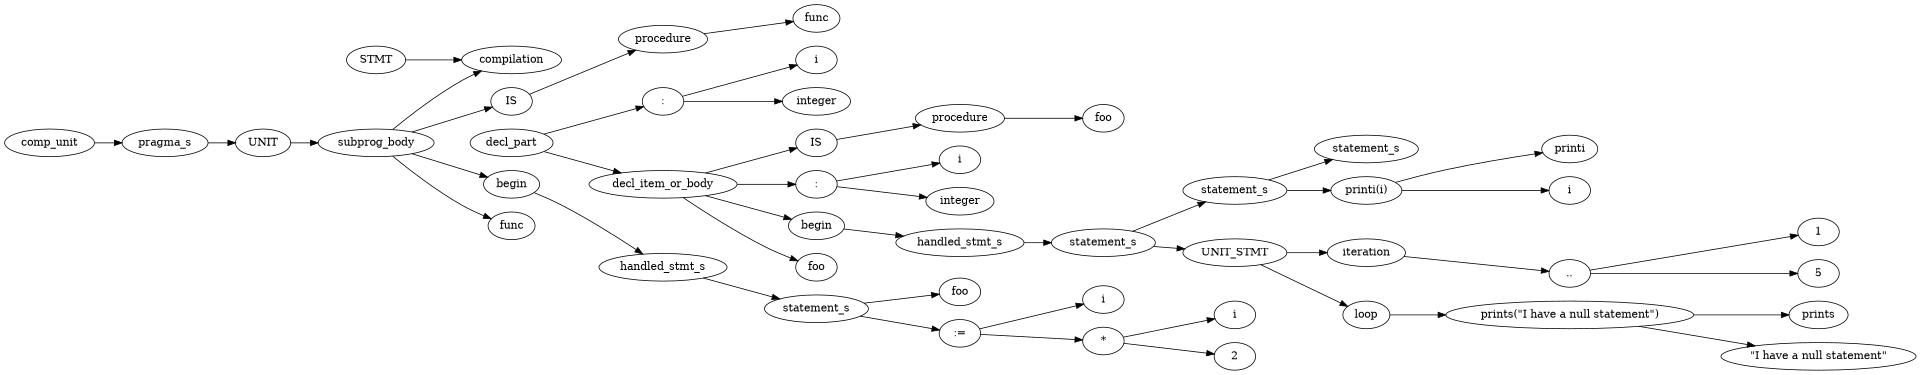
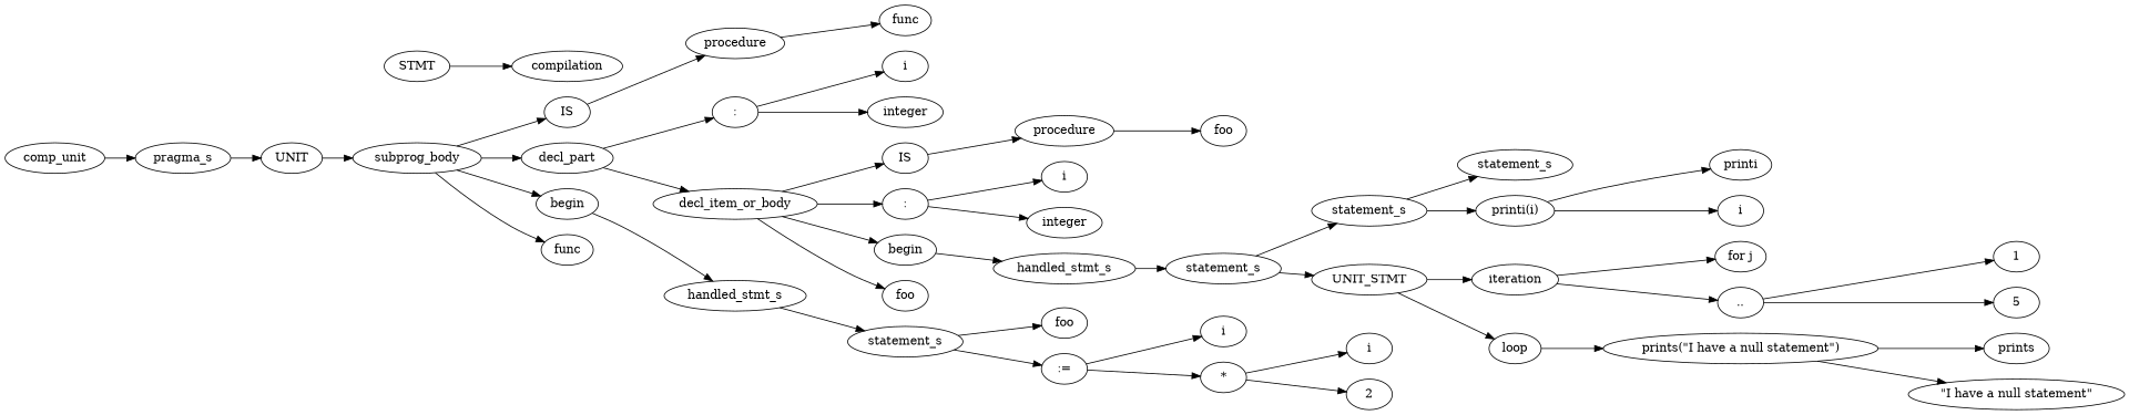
  digraph {
    rankdir=LR
    n1 [label=STMT]
    n2 [label=compilation]
    n3 [label=comp_unit]
    n4 [label=pragma_s]
    n5 [label=UNIT]
    n6 [label=subprog_body]
    n7 [label=IS]
    n8 [label=decl_part]
    n9 [label=begin]
    n10 [label=func]
    n11 [label=procedure]
    n12 [label=":"]
    n13 [label=decl_item_or_body]
    n14 [label=handled_stmt_s]
    n15 [label=func]
    n16 [label=i]
    n17 [label=integer]
    n18 [label=IS]
    n19 [label=":"]
    n20 [label=begin]
    n21 [label=foo]
    n22 [label=procedure]
    n23 [label=i]
    n24 [label=integer]
    n25 [label=handled_stmt_s]
    n26 [label=foo]
    n27 [label=statement_s]
    n28 [label=statement_s]
    n29 [label=UNIT_STMT]
    n30 [label=statement_s]
    n31 [label="printi(i)"]
    n32 [label=iteration]
    n33 [label=loop]
    n34 [label=printi]
    n35 [label=i]
+   n36 [label="for j"]
    n37 [label=".."]
    n38 [label="prints(\"I have a null statement\")"]
    n39 [label=1]
    n40 [label=5]
    n41 [label=prints]
    n42 [label="\"I have a null statement\""]
    n43 [label=statement_s]
    n44 [label=foo]
    n45 [label=":="]
    n46 [label=i]
    n47 [label="*"]
    n48 [label=i]
    n49 [label=2]
    n1 -> n2
    n3 -> n4
    n4 -> n5
    n5 -> n6
    n6 -> n7
-   n6 -> n2
+   n6 -> n8
    n6 -> n9
    n6 -> n10
    n7 -> n11
    n8 -> n12
    n8 -> n13
    n9 -> n14
    n11 -> n15
    n12 -> n16
    n12 -> n17
    n13 -> n18
    n13 -> n19
    n13 -> n20
    n13 -> n21
    n14 -> n43
    n18 -> n22
    n19 -> n23
    n19 -> n24
    n20 -> n25
    n22 -> n26
    n25 -> n27
    n27 -> n28
    n27 -> n29
    n28 -> n30
    n28 -> n31
    n29 -> n32
    n29 -> n33
    n31 -> n34
    n31 -> n35
+   n32 -> n36
    n32 -> n37
    n33 -> n38
    n37 -> n39
    n37 -> n40
    n38 -> n41
    n38 -> n42
    n43 -> n44
    n43 -> n45
    n45 -> n46
    n45 -> n47
    n47 -> n48
    n47 -> n49
  }
